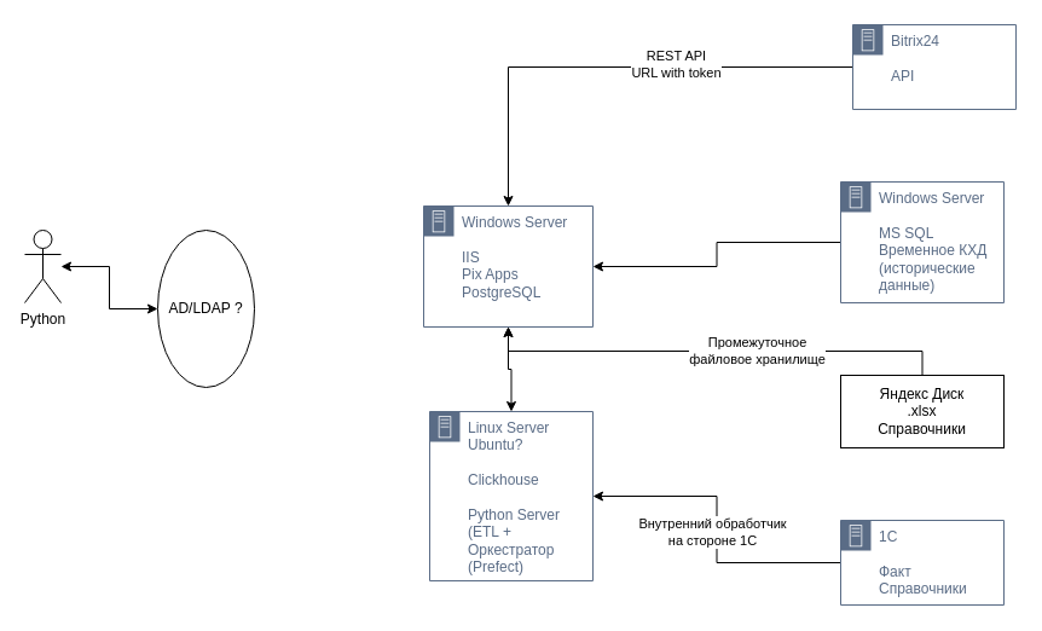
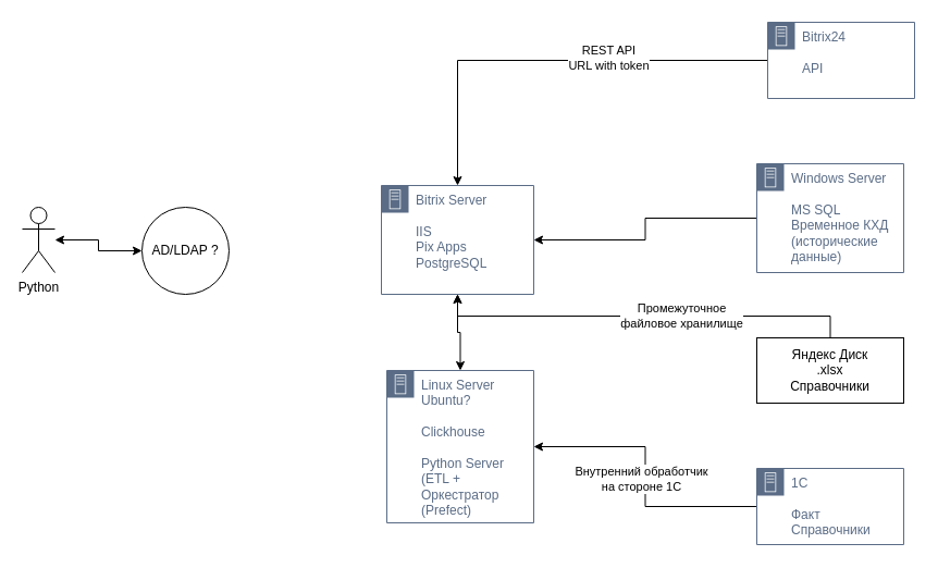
  <mxCell id="0" />
  <mxCell id="1" parent="0" />
  <mxCell id="2" value="Linux Server&lt;br&gt;Ubuntu?&lt;br&gt;&lt;br&gt;Clickhouse&lt;br&gt;&lt;br&gt;Python Server&lt;br&gt;(ETL +&lt;br&gt;Оркестратор (Prefect)" style="points=[[0,0],[0.25,0],[0.5,0],[0.75,0],[1,0],[1,0.25],[1,0.5],[1,0.75],[1,1],[0.75,1],[0.5,1],[0.25,1],[0,1],[0,0.75],[0,0.5],[0,0.25]];outlineConnect=0;gradientColor=none;html=1;whiteSpace=wrap;fontSize=12;fontStyle=0;container=1;pointerEvents=0;collapsible=0;recursiveResize=0;shape=mxgraph.aws4.group;grIcon=mxgraph.aws4.group_on_premise;strokeColor=#5A6C86;fillColor=none;verticalAlign=top;align=left;spacingLeft=30;fontColor=#5A6C86;dashed=0;" parent="1" vertex="1"><mxGeometry x="355" y="340" width="135" height="140" as="geometry" /></mxCell>
- <mxCell id="3" value="Windows Server&lt;br&gt;&lt;br&gt;IIS&lt;br&gt;Pix Apps&lt;br&gt;PostgreSQL" style="points=[[0,0],[0.25,0],[0.5,0],[0.75,0],[1,0],[1,0.25],[1,0.5],[1,0.75],[1,1],[0.75,1],[0.5,1],[0.25,1],[0,1],[0,0.75],[0,0.5],[0,0.25]];outlineConnect=0;gradientColor=none;html=1;whiteSpace=wrap;fontSize=12;fontStyle=0;container=1;pointerEvents=0;collapsible=0;recursiveResize=0;shape=mxgraph.aws4.group;grIcon=mxgraph.aws4.group_on_premise;strokeColor=#5A6C86;fillColor=none;verticalAlign=top;align=left;spacingLeft=30;fontColor=#5A6C86;dashed=0;" parent="1" vertex="1"><mxGeometry x="350" y="170" width="140" height="100" as="geometry" /></mxCell>
+ <mxCell id="3" value="Bitrix Server&lt;br&gt;&lt;br&gt;IIS&lt;br&gt;Pix Apps&lt;br&gt;PostgreSQL" style="points=[[0,0],[0.25,0],[0.5,0],[0.75,0],[1,0],[1,0.25],[1,0.5],[1,0.75],[1,1],[0.75,1],[0.5,1],[0.25,1],[0,1],[0,0.75],[0,0.5],[0,0.25]];outlineConnect=0;gradientColor=none;html=1;whiteSpace=wrap;fontSize=12;fontStyle=0;container=1;pointerEvents=0;collapsible=0;recursiveResize=0;shape=mxgraph.aws4.group;grIcon=mxgraph.aws4.group_on_premise;strokeColor=#5A6C86;fillColor=none;verticalAlign=top;align=left;spacingLeft=30;fontColor=#5A6C86;dashed=0;" parent="1" vertex="1"><mxGeometry x="350" y="170" width="140" height="100" as="geometry" /></mxCell>
  <mxCell id="4" value="Python" style="shape=umlActor;verticalLabelPosition=bottom;verticalAlign=top;html=1;outlineConnect=0;" vertex="1" parent="1"><mxGeometry x="20" y="190" width="30" height="60" as="geometry" /></mxCell>
- <mxCell id="5" value="AD/LDAP ?" style="ellipse;whiteSpace=wrap;html=1;aspect=fixed;" vertex="1" parent="1"><mxGeometry x="130" y="190" width="80" height="130" as="geometry" /></mxCell>
+ <mxCell id="5" value="AD/LDAP ?" style="ellipse;whiteSpace=wrap;html=1;aspect=fixed;" vertex="1" parent="1"><mxGeometry x="130" y="190" width="80" height="80" as="geometry" /></mxCell>
  <mxCell id="6" value="" style="endArrow=classic;startArrow=classic;html=1;rounded=0;edgeStyle=orthogonalEdgeStyle;" edge="1" parent="1" source="4" target="5"><mxGeometry width="50" height="50" relative="1" as="geometry"><mxPoint x="50" y="270" as="sourcePoint" /><mxPoint x="120.711" y="220" as="targetPoint" /></mxGeometry></mxCell>
  <mxCell id="7" value="" style="endArrow=classic;startArrow=classic;html=1;rounded=0;edgeStyle=orthogonalEdgeStyle;" edge="1" parent="1" source="3" target="2"><mxGeometry width="50" height="50" relative="1" as="geometry"><mxPoint x="610" y="260" as="sourcePoint" /><mxPoint x="660" y="210" as="targetPoint" /></mxGeometry></mxCell>
  <mxCell id="8" style="edgeStyle=orthogonalEdgeStyle;rounded=0;orthogonalLoop=1;jettySize=auto;html=1;" edge="1" parent="1" source="10" target="2"><mxGeometry relative="1" as="geometry" /></mxCell>
  <mxCell id="9" value="Внутренний обработчик &lt;br&gt;на стороне 1С" style="edgeLabel;html=1;align=center;verticalAlign=middle;resizable=0;points=[];" vertex="1" connectable="0" parent="8"><mxGeometry x="-0.013" y="4" relative="1" as="geometry"><mxPoint as="offset" /></mxGeometry></mxCell>
  <mxCell id="10" value="1C&lt;br&gt;&lt;br&gt;Факт&lt;br&gt;Справочники" style="points=[[0,0],[0.25,0],[0.5,0],[0.75,0],[1,0],[1,0.25],[1,0.5],[1,0.75],[1,1],[0.75,1],[0.5,1],[0.25,1],[0,1],[0,0.75],[0,0.5],[0,0.25]];outlineConnect=0;gradientColor=none;html=1;whiteSpace=wrap;fontSize=12;fontStyle=0;container=1;pointerEvents=0;collapsible=0;recursiveResize=0;shape=mxgraph.aws4.group;grIcon=mxgraph.aws4.group_on_premise;strokeColor=#5A6C86;fillColor=none;verticalAlign=top;align=left;spacingLeft=30;fontColor=#5A6C86;dashed=0;" vertex="1" parent="1"><mxGeometry x="695" y="430" width="135" height="70" as="geometry" /></mxCell>
  <mxCell id="11" style="edgeStyle=orthogonalEdgeStyle;rounded=0;orthogonalLoop=1;jettySize=auto;html=1;" edge="1" parent="1" source="12" target="3"><mxGeometry relative="1" as="geometry" /></mxCell>
  <mxCell id="12" value="Windows Server&lt;br&gt;&lt;br&gt;MS SQL&lt;br&gt;Временное КХД (исторические данные)" style="points=[[0,0],[0.25,0],[0.5,0],[0.75,0],[1,0],[1,0.25],[1,0.5],[1,0.75],[1,1],[0.75,1],[0.5,1],[0.25,1],[0,1],[0,0.75],[0,0.5],[0,0.25]];outlineConnect=0;gradientColor=none;html=1;whiteSpace=wrap;fontSize=12;fontStyle=0;container=1;pointerEvents=0;collapsible=0;recursiveResize=0;shape=mxgraph.aws4.group;grIcon=mxgraph.aws4.group_on_premise;strokeColor=#5A6C86;fillColor=none;verticalAlign=top;align=left;spacingLeft=30;fontColor=#5A6C86;dashed=0;" vertex="1" parent="1"><mxGeometry x="695" y="150" width="135" height="100" as="geometry" /></mxCell>
  <mxCell id="13" style="edgeStyle=elbowEdgeStyle;rounded=0;orthogonalLoop=1;jettySize=auto;html=1;elbow=vertical;" edge="1" parent="1" source="15" target="3"><mxGeometry relative="1" as="geometry" /></mxCell>
  <mxCell id="14" value="Промежуточное&lt;br&gt;файловое хранилище" style="edgeLabel;html=1;align=center;verticalAlign=middle;resizable=0;points=[];" vertex="1" connectable="0" parent="13"><mxGeometry x="-0.181" y="-1" relative="1" as="geometry"><mxPoint as="offset" /></mxGeometry></mxCell>
  <mxCell id="15" value="Яндекс Диск&lt;br&gt;.xlsx&lt;br&gt;Справочники" style="rounded=0;whiteSpace=wrap;html=1;" vertex="1" parent="1"><mxGeometry x="695" y="310" width="135" height="60" as="geometry" /></mxCell>
  <mxCell id="16" style="edgeStyle=orthogonalEdgeStyle;rounded=0;orthogonalLoop=1;jettySize=auto;html=1;entryX=0.5;entryY=0;entryDx=0;entryDy=0;" edge="1" parent="1" source="18" target="3"><mxGeometry relative="1" as="geometry" /></mxCell>
  <mxCell id="17" value="REST API&lt;br&gt;URL with token" style="edgeLabel;html=1;align=center;verticalAlign=middle;resizable=0;points=[];" vertex="1" connectable="0" parent="16"><mxGeometry x="-0.263" y="-3" relative="1" as="geometry"><mxPoint as="offset" /></mxGeometry></mxCell>
  <mxCell id="18" value="Bitrix24&lt;br&gt;&lt;br&gt;API" style="points=[[0,0],[0.25,0],[0.5,0],[0.75,0],[1,0],[1,0.25],[1,0.5],[1,0.75],[1,1],[0.75,1],[0.5,1],[0.25,1],[0,1],[0,0.75],[0,0.5],[0,0.25]];outlineConnect=0;gradientColor=none;html=1;whiteSpace=wrap;fontSize=12;fontStyle=0;container=1;pointerEvents=0;collapsible=0;recursiveResize=0;shape=mxgraph.aws4.group;grIcon=mxgraph.aws4.group_on_premise;strokeColor=#5A6C86;fillColor=none;verticalAlign=top;align=left;spacingLeft=30;fontColor=#5A6C86;dashed=0;" vertex="1" parent="1"><mxGeometry x="705" y="20" width="135" height="70" as="geometry" /></mxCell>
